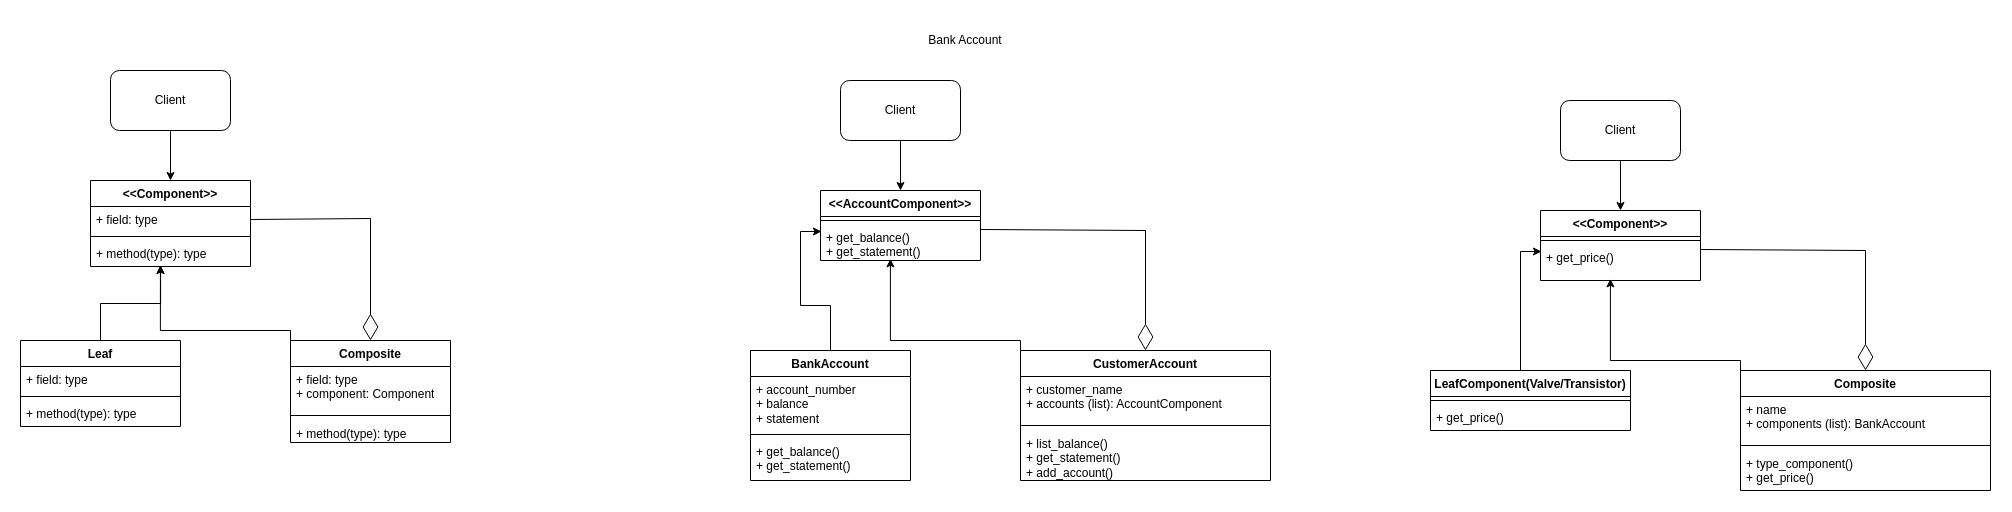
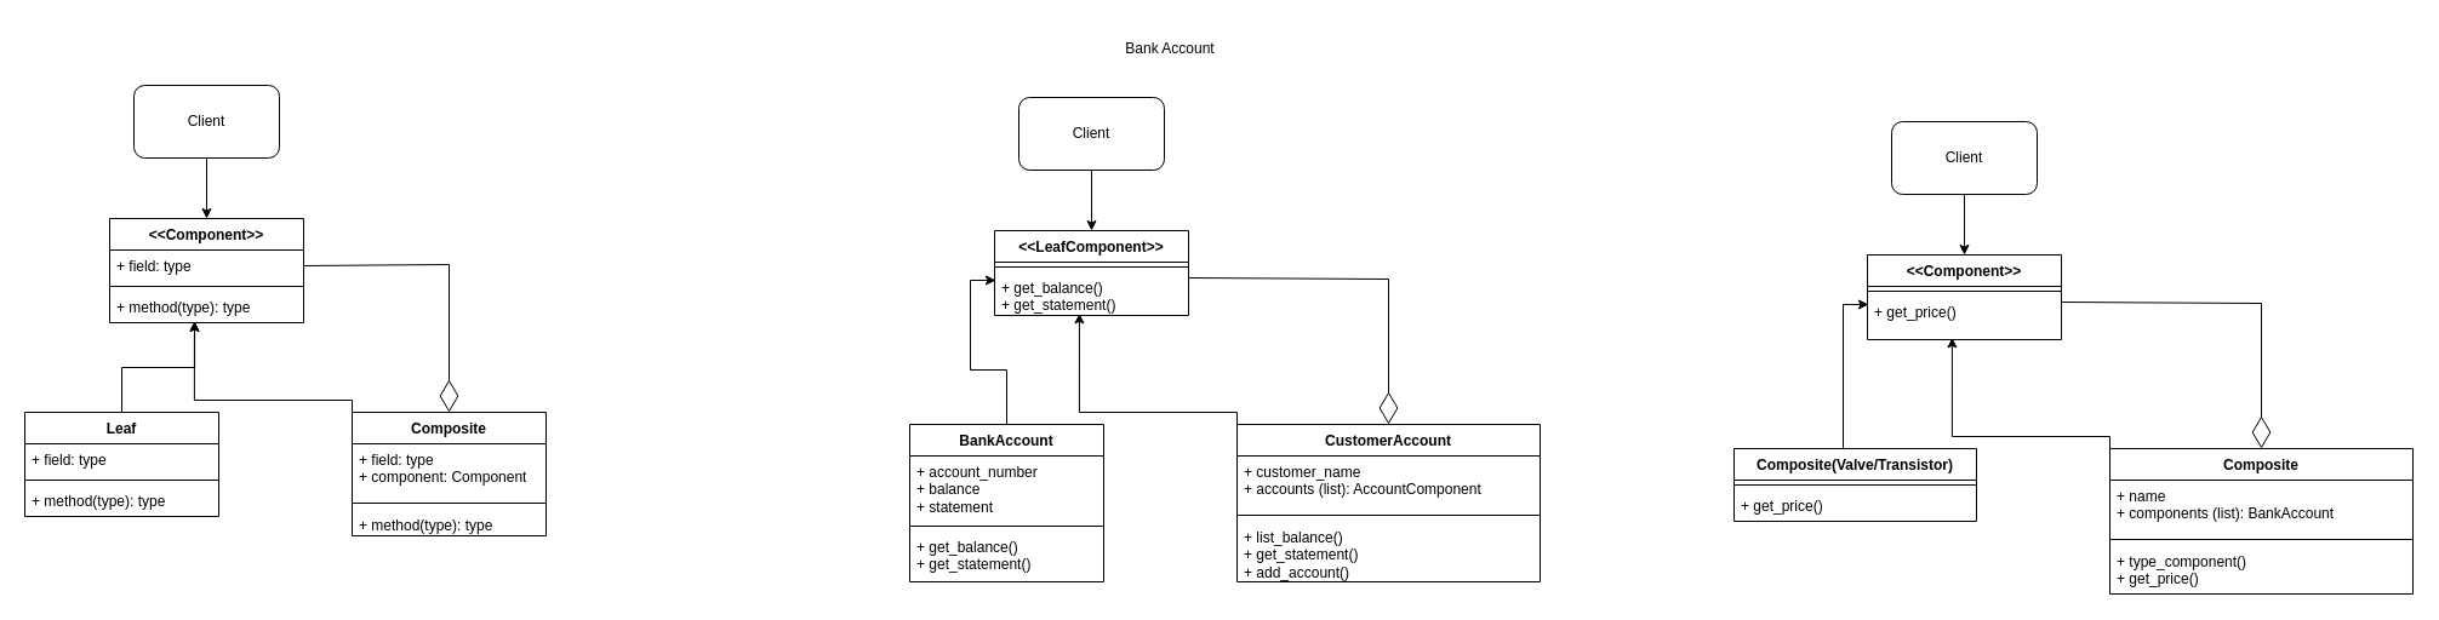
  <mxCell id="0" />
  <mxCell id="1" parent="0" />
  <mxCell id="2" value="&amp;lt;&amp;lt;Component&amp;gt;&amp;gt;" style="swimlane;fontStyle=1;align=center;verticalAlign=top;childLayout=stackLayout;horizontal=1;startSize=26;horizontalStack=0;resizeParent=1;resizeParentMax=0;resizeLast=0;collapsible=1;marginBottom=0;whiteSpace=wrap;html=1;" parent="1" vertex="1"><mxGeometry x="90" y="180" width="160" height="86" as="geometry" /></mxCell>
  <mxCell id="3" value="+ field: type" style="text;strokeColor=none;fillColor=none;align=left;verticalAlign=top;spacingLeft=4;spacingRight=4;overflow=hidden;rotatable=0;points=[[0,0.5],[1,0.5]];portConstraint=eastwest;whiteSpace=wrap;html=1;" parent="2" vertex="1"><mxGeometry y="26" width="160" height="26" as="geometry" /></mxCell>
  <mxCell id="4" value="" style="line;strokeWidth=1;fillColor=none;align=left;verticalAlign=middle;spacingTop=-1;spacingLeft=3;spacingRight=3;rotatable=0;labelPosition=right;points=[];portConstraint=eastwest;strokeColor=inherit;" parent="2" vertex="1"><mxGeometry y="52" width="160" height="8" as="geometry" /></mxCell>
  <mxCell id="5" value="+ method(type): type" style="text;strokeColor=none;fillColor=none;align=left;verticalAlign=top;spacingLeft=4;spacingRight=4;overflow=hidden;rotatable=0;points=[[0,0.5],[1,0.5]];portConstraint=eastwest;whiteSpace=wrap;html=1;" parent="2" vertex="1"><mxGeometry y="60" width="160" height="26" as="geometry" /></mxCell>
  <mxCell id="6" style="edgeStyle=orthogonalEdgeStyle;rounded=0;orthogonalLoop=1;jettySize=auto;html=1;entryX=0.5;entryY=0;entryDx=0;entryDy=0;" parent="1" source="7" target="2" edge="1"><mxGeometry relative="1" as="geometry" /></mxCell>
  <mxCell id="7" value="Client" style="rounded=1;whiteSpace=wrap;html=1;" parent="1" vertex="1"><mxGeometry x="110" y="70" width="120" height="60" as="geometry" /></mxCell>
  <mxCell id="8" value="Leaf" style="swimlane;fontStyle=1;align=center;verticalAlign=top;childLayout=stackLayout;horizontal=1;startSize=26;horizontalStack=0;resizeParent=1;resizeParentMax=0;resizeLast=0;collapsible=1;marginBottom=0;whiteSpace=wrap;html=1;" parent="1" vertex="1"><mxGeometry x="20" y="340" width="160" height="86" as="geometry" /></mxCell>
  <mxCell id="9" value="+ field: type" style="text;strokeColor=none;fillColor=none;align=left;verticalAlign=top;spacingLeft=4;spacingRight=4;overflow=hidden;rotatable=0;points=[[0,0.5],[1,0.5]];portConstraint=eastwest;whiteSpace=wrap;html=1;" parent="8" vertex="1"><mxGeometry y="26" width="160" height="26" as="geometry" /></mxCell>
  <mxCell id="10" value="" style="line;strokeWidth=1;fillColor=none;align=left;verticalAlign=middle;spacingTop=-1;spacingLeft=3;spacingRight=3;rotatable=0;labelPosition=right;points=[];portConstraint=eastwest;strokeColor=inherit;" parent="8" vertex="1"><mxGeometry y="52" width="160" height="8" as="geometry" /></mxCell>
  <mxCell id="11" value="+ method(type): type" style="text;strokeColor=none;fillColor=none;align=left;verticalAlign=top;spacingLeft=4;spacingRight=4;overflow=hidden;rotatable=0;points=[[0,0.5],[1,0.5]];portConstraint=eastwest;whiteSpace=wrap;html=1;" parent="8" vertex="1"><mxGeometry y="60" width="160" height="26" as="geometry" /></mxCell>
  <mxCell id="12" style="edgeStyle=orthogonalEdgeStyle;rounded=0;orthogonalLoop=1;jettySize=auto;html=1;entryX=0.438;entryY=0.962;entryDx=0;entryDy=0;entryPerimeter=0;" parent="1" source="8" target="5" edge="1"><mxGeometry relative="1" as="geometry" /></mxCell>
  <mxCell id="13" style="edgeStyle=orthogonalEdgeStyle;rounded=0;orthogonalLoop=1;jettySize=auto;html=1;exitX=0;exitY=0.5;exitDx=0;exitDy=0;entryX=0.437;entryY=0.954;entryDx=0;entryDy=0;entryPerimeter=0;" parent="1" source="15" target="5" edge="1"><mxGeometry relative="1" as="geometry"><mxPoint x="160" y="270" as="targetPoint" /><Array as="points"><mxPoint x="290" y="330" /><mxPoint x="160" y="330" /></Array></mxGeometry></mxCell>
  <mxCell id="14" value="Composite" style="swimlane;fontStyle=1;align=center;verticalAlign=top;childLayout=stackLayout;horizontal=1;startSize=26;horizontalStack=0;resizeParent=1;resizeParentMax=0;resizeLast=0;collapsible=1;marginBottom=0;whiteSpace=wrap;html=1;" parent="1" vertex="1"><mxGeometry x="290" y="340" width="160" height="102" as="geometry" /></mxCell>
  <mxCell id="15" value="+ field: type&lt;br&gt;+ component: Component" style="text;strokeColor=none;fillColor=none;align=left;verticalAlign=top;spacingLeft=4;spacingRight=4;overflow=hidden;rotatable=0;points=[[0,0.5],[1,0.5]];portConstraint=eastwest;whiteSpace=wrap;html=1;" parent="14" vertex="1"><mxGeometry y="26" width="160" height="44" as="geometry" /></mxCell>
  <mxCell id="16" value="" style="line;strokeWidth=1;fillColor=none;align=left;verticalAlign=middle;spacingTop=-1;spacingLeft=3;spacingRight=3;rotatable=0;labelPosition=right;points=[];portConstraint=eastwest;strokeColor=inherit;" parent="14" vertex="1"><mxGeometry y="70" width="160" height="10" as="geometry" /></mxCell>
  <mxCell id="17" value="+ method(type): type" style="text;strokeColor=none;fillColor=none;align=left;verticalAlign=top;spacingLeft=4;spacingRight=4;overflow=hidden;rotatable=0;points=[[0,0.5],[1,0.5]];portConstraint=eastwest;whiteSpace=wrap;html=1;" parent="14" vertex="1"><mxGeometry y="80" width="160" height="22" as="geometry" /></mxCell>
  <mxCell id="18" value="" style="endArrow=diamondThin;endFill=0;endSize=24;html=1;rounded=0;entryX=0.5;entryY=0;entryDx=0;entryDy=0;exitX=1;exitY=0.5;exitDx=0;exitDy=0;" parent="1" source="3" target="14" edge="1"><mxGeometry width="160" relative="1" as="geometry"><mxPoint x="90" y="230" as="sourcePoint" /><mxPoint x="250" y="230" as="targetPoint" /><Array as="points"><mxPoint x="370" y="218" /></Array></mxGeometry></mxCell>
- <mxCell id="19" value="&amp;lt;&amp;lt;AccountComponent&lt;span style=&quot;background-color: initial;&quot;&gt;&amp;gt;&amp;gt;&lt;/span&gt;" style="swimlane;fontStyle=1;align=center;verticalAlign=top;childLayout=stackLayout;horizontal=1;startSize=26;horizontalStack=0;resizeParent=1;resizeParentMax=0;resizeLast=0;collapsible=1;marginBottom=0;whiteSpace=wrap;html=1;" parent="1" vertex="1"><mxGeometry x="820" y="190" width="160" height="70" as="geometry" /></mxCell>
+ <mxCell id="19" value="&amp;lt;&amp;lt;LeafComponent&lt;span style=&quot;background-color: initial;&quot;&gt;&amp;gt;&amp;gt;&lt;/span&gt;" style="swimlane;fontStyle=1;align=center;verticalAlign=top;childLayout=stackLayout;horizontal=1;startSize=26;horizontalStack=0;resizeParent=1;resizeParentMax=0;resizeLast=0;collapsible=1;marginBottom=0;whiteSpace=wrap;html=1;" parent="1" vertex="1"><mxGeometry x="820" y="190" width="160" height="70" as="geometry" /></mxCell>
  <mxCell id="20" value="" style="line;strokeWidth=1;fillColor=none;align=left;verticalAlign=middle;spacingTop=-1;spacingLeft=3;spacingRight=3;rotatable=0;labelPosition=right;points=[];portConstraint=eastwest;strokeColor=inherit;" parent="19" vertex="1"><mxGeometry y="26" width="160" height="8" as="geometry" /></mxCell>
  <mxCell id="21" value="+&amp;nbsp;get_balance&lt;span style=&quot;background-color: initial;&quot;&gt;()&lt;br&gt;&lt;/span&gt;+ get_statement()" style="text;strokeColor=none;fillColor=none;align=left;verticalAlign=top;spacingLeft=4;spacingRight=4;overflow=hidden;rotatable=0;points=[[0,0.5],[1,0.5]];portConstraint=eastwest;whiteSpace=wrap;html=1;" parent="19" vertex="1"><mxGeometry y="34" width="160" height="36" as="geometry" /></mxCell>
  <mxCell id="22" style="edgeStyle=orthogonalEdgeStyle;rounded=0;orthogonalLoop=1;jettySize=auto;html=1;entryX=0.5;entryY=0;entryDx=0;entryDy=0;" parent="1" source="23" target="19" edge="1"><mxGeometry relative="1" as="geometry" /></mxCell>
  <mxCell id="23" value="Client" style="rounded=1;whiteSpace=wrap;html=1;" parent="1" vertex="1"><mxGeometry x="840" y="80" width="120" height="60" as="geometry" /></mxCell>
  <mxCell id="24" value="BankAccount" style="swimlane;fontStyle=1;align=center;verticalAlign=top;childLayout=stackLayout;horizontal=1;startSize=26;horizontalStack=0;resizeParent=1;resizeParentMax=0;resizeLast=0;collapsible=1;marginBottom=0;whiteSpace=wrap;html=1;" parent="1" vertex="1"><mxGeometry x="750" y="350" width="160" height="130" as="geometry" /></mxCell>
  <mxCell id="25" value="+ account_number&lt;br&gt;+ balance&lt;br&gt;+ statement" style="text;strokeColor=none;fillColor=none;align=left;verticalAlign=top;spacingLeft=4;spacingRight=4;overflow=hidden;rotatable=0;points=[[0,0.5],[1,0.5]];portConstraint=eastwest;whiteSpace=wrap;html=1;" parent="24" vertex="1"><mxGeometry y="26" width="160" height="54" as="geometry" /></mxCell>
  <mxCell id="26" value="" style="line;strokeWidth=1;fillColor=none;align=left;verticalAlign=middle;spacingTop=-1;spacingLeft=3;spacingRight=3;rotatable=0;labelPosition=right;points=[];portConstraint=eastwest;strokeColor=inherit;" parent="24" vertex="1"><mxGeometry y="80" width="160" height="8" as="geometry" /></mxCell>
  <mxCell id="27" value="+&amp;nbsp;get_balance()&lt;br&gt;+ get_statement()" style="text;strokeColor=none;fillColor=none;align=left;verticalAlign=top;spacingLeft=4;spacingRight=4;overflow=hidden;rotatable=0;points=[[0,0.5],[1,0.5]];portConstraint=eastwest;whiteSpace=wrap;html=1;" parent="24" vertex="1"><mxGeometry y="88" width="160" height="42" as="geometry" /></mxCell>
  <mxCell id="28" style="edgeStyle=orthogonalEdgeStyle;rounded=0;orthogonalLoop=1;jettySize=auto;html=1;entryX=0.006;entryY=0.194;entryDx=0;entryDy=0;entryPerimeter=0;" parent="1" source="24" target="21" edge="1"><mxGeometry relative="1" as="geometry" /></mxCell>
  <mxCell id="29" style="edgeStyle=orthogonalEdgeStyle;rounded=0;orthogonalLoop=1;jettySize=auto;html=1;exitX=0;exitY=0.5;exitDx=0;exitDy=0;entryX=0.437;entryY=0.954;entryDx=0;entryDy=0;entryPerimeter=0;" parent="1" source="31" target="21" edge="1"><mxGeometry relative="1" as="geometry"><mxPoint x="890" y="280" as="targetPoint" /><Array as="points"><mxPoint x="1020" y="340" /><mxPoint x="890" y="340" /></Array></mxGeometry></mxCell>
  <mxCell id="30" value="CustomerAccount" style="swimlane;fontStyle=1;align=center;verticalAlign=top;childLayout=stackLayout;horizontal=1;startSize=26;horizontalStack=0;resizeParent=1;resizeParentMax=0;resizeLast=0;collapsible=1;marginBottom=0;whiteSpace=wrap;html=1;" parent="1" vertex="1"><mxGeometry x="1020" y="350" width="250" height="130" as="geometry" /></mxCell>
  <mxCell id="31" value="+ customer_name&lt;br&gt;+ accounts (list): AccountComponent" style="text;strokeColor=none;fillColor=none;align=left;verticalAlign=top;spacingLeft=4;spacingRight=4;overflow=hidden;rotatable=0;points=[[0,0.5],[1,0.5]];portConstraint=eastwest;whiteSpace=wrap;html=1;" parent="30" vertex="1"><mxGeometry y="26" width="250" height="44" as="geometry" /></mxCell>
  <mxCell id="32" value="" style="line;strokeWidth=1;fillColor=none;align=left;verticalAlign=middle;spacingTop=-1;spacingLeft=3;spacingRight=3;rotatable=0;labelPosition=right;points=[];portConstraint=eastwest;strokeColor=inherit;" parent="30" vertex="1"><mxGeometry y="70" width="250" height="10" as="geometry" /></mxCell>
  <mxCell id="33" value="+&amp;nbsp;list_balance()&lt;br&gt;+ get_statement()&lt;br&gt;+ add_account()" style="text;strokeColor=none;fillColor=none;align=left;verticalAlign=top;spacingLeft=4;spacingRight=4;overflow=hidden;rotatable=0;points=[[0,0.5],[1,0.5]];portConstraint=eastwest;whiteSpace=wrap;html=1;" parent="30" vertex="1"><mxGeometry y="80" width="250" height="50" as="geometry" /></mxCell>
  <mxCell id="34" value="" style="endArrow=diamondThin;endFill=0;endSize=24;html=1;rounded=0;entryX=0.5;entryY=0;entryDx=0;entryDy=0;exitX=1;exitY=0.5;exitDx=0;exitDy=0;" parent="1" target="30" edge="1"><mxGeometry width="160" relative="1" as="geometry"><mxPoint x="980" y="229" as="sourcePoint" /><mxPoint x="980" y="240" as="targetPoint" /><Array as="points"><mxPoint x="1145" y="230" /></Array></mxGeometry></mxCell>
  <mxCell id="35" value="Bank Account" style="text;html=1;strokeColor=none;fillColor=none;align=center;verticalAlign=middle;whiteSpace=wrap;rounded=0;" parent="1" vertex="1"><mxGeometry x="900" y="20" width="130" height="40" as="geometry" /></mxCell>
  <mxCell id="36" value="&amp;lt;&amp;lt;Component&lt;span style=&quot;background-color: initial;&quot;&gt;&amp;gt;&amp;gt;&lt;/span&gt;" style="swimlane;fontStyle=1;align=center;verticalAlign=top;childLayout=stackLayout;horizontal=1;startSize=26;horizontalStack=0;resizeParent=1;resizeParentMax=0;resizeLast=0;collapsible=1;marginBottom=0;whiteSpace=wrap;html=1;" parent="1" vertex="1"><mxGeometry x="1540" y="210" width="160" height="70" as="geometry" /></mxCell>
  <mxCell id="37" value="" style="line;strokeWidth=1;fillColor=none;align=left;verticalAlign=middle;spacingTop=-1;spacingLeft=3;spacingRight=3;rotatable=0;labelPosition=right;points=[];portConstraint=eastwest;strokeColor=inherit;" parent="36" vertex="1"><mxGeometry y="26" width="160" height="8" as="geometry" /></mxCell>
  <mxCell id="38" value="+ get_price()" style="text;strokeColor=none;fillColor=none;align=left;verticalAlign=top;spacingLeft=4;spacingRight=4;overflow=hidden;rotatable=0;points=[[0,0.5],[1,0.5]];portConstraint=eastwest;whiteSpace=wrap;html=1;" parent="36" vertex="1"><mxGeometry y="34" width="160" height="36" as="geometry" /></mxCell>
  <mxCell id="39" style="edgeStyle=orthogonalEdgeStyle;rounded=0;orthogonalLoop=1;jettySize=auto;html=1;entryX=0.5;entryY=0;entryDx=0;entryDy=0;" parent="1" source="40" target="36" edge="1"><mxGeometry relative="1" as="geometry" /></mxCell>
  <mxCell id="40" value="Client" style="rounded=1;whiteSpace=wrap;html=1;" parent="1" vertex="1"><mxGeometry x="1560" y="100" width="120" height="60" as="geometry" /></mxCell>
- <mxCell id="41" value="LeafComponent(Valve/Transistor)" style="swimlane;fontStyle=1;align=center;verticalAlign=top;childLayout=stackLayout;horizontal=1;startSize=26;horizontalStack=0;resizeParent=1;resizeParentMax=0;resizeLast=0;collapsible=1;marginBottom=0;whiteSpace=wrap;html=1;" parent="1" vertex="1"><mxGeometry x="1430" y="370" width="200" height="60" as="geometry" /></mxCell>
+ <mxCell id="41" value="Composite(Valve/Transistor)" style="swimlane;fontStyle=1;align=center;verticalAlign=top;childLayout=stackLayout;horizontal=1;startSize=26;horizontalStack=0;resizeParent=1;resizeParentMax=0;resizeLast=0;collapsible=1;marginBottom=0;whiteSpace=wrap;html=1;" parent="1" vertex="1"><mxGeometry x="1430" y="370" width="200" height="60" as="geometry" /></mxCell>
  <mxCell id="42" value="" style="line;strokeWidth=1;fillColor=none;align=left;verticalAlign=middle;spacingTop=-1;spacingLeft=3;spacingRight=3;rotatable=0;labelPosition=right;points=[];portConstraint=eastwest;strokeColor=inherit;" parent="41" vertex="1"><mxGeometry y="26" width="200" height="8" as="geometry" /></mxCell>
  <mxCell id="43" value="+ get_price()" style="text;strokeColor=none;fillColor=none;align=left;verticalAlign=top;spacingLeft=4;spacingRight=4;overflow=hidden;rotatable=0;points=[[0,0.5],[1,0.5]];portConstraint=eastwest;whiteSpace=wrap;html=1;" parent="41" vertex="1"><mxGeometry y="34" width="200" height="26" as="geometry" /></mxCell>
  <mxCell id="44" style="edgeStyle=orthogonalEdgeStyle;rounded=0;orthogonalLoop=1;jettySize=auto;html=1;entryX=0.006;entryY=0.194;entryDx=0;entryDy=0;entryPerimeter=0;" parent="1" source="41" target="38" edge="1"><mxGeometry relative="1" as="geometry"><Array as="points"><mxPoint x="1520" y="251" /></Array></mxGeometry></mxCell>
  <mxCell id="45" style="edgeStyle=orthogonalEdgeStyle;rounded=0;orthogonalLoop=1;jettySize=auto;html=1;exitX=0;exitY=0.5;exitDx=0;exitDy=0;entryX=0.437;entryY=0.954;entryDx=0;entryDy=0;entryPerimeter=0;" parent="1" source="47" target="38" edge="1"><mxGeometry relative="1" as="geometry"><mxPoint x="1610" y="300" as="targetPoint" /><Array as="points"><mxPoint x="1740" y="360" /><mxPoint x="1610" y="360" /></Array></mxGeometry></mxCell>
  <mxCell id="46" value="Composite" style="swimlane;fontStyle=1;align=center;verticalAlign=top;childLayout=stackLayout;horizontal=1;startSize=26;horizontalStack=0;resizeParent=1;resizeParentMax=0;resizeLast=0;collapsible=1;marginBottom=0;whiteSpace=wrap;html=1;" parent="1" vertex="1"><mxGeometry x="1740" y="370" width="250" height="120" as="geometry" /></mxCell>
  <mxCell id="47" value="+ name&lt;br&gt;+ components (list): BankAccount" style="text;strokeColor=none;fillColor=none;align=left;verticalAlign=top;spacingLeft=4;spacingRight=4;overflow=hidden;rotatable=0;points=[[0,0.5],[1,0.5]];portConstraint=eastwest;whiteSpace=wrap;html=1;" parent="46" vertex="1"><mxGeometry y="26" width="250" height="44" as="geometry" /></mxCell>
  <mxCell id="48" value="" style="line;strokeWidth=1;fillColor=none;align=left;verticalAlign=middle;spacingTop=-1;spacingLeft=3;spacingRight=3;rotatable=0;labelPosition=right;points=[];portConstraint=eastwest;strokeColor=inherit;" parent="46" vertex="1"><mxGeometry y="70" width="250" height="10" as="geometry" /></mxCell>
  <mxCell id="49" value="+ type_component()&lt;br&gt;+ get_price()" style="text;strokeColor=none;fillColor=none;align=left;verticalAlign=top;spacingLeft=4;spacingRight=4;overflow=hidden;rotatable=0;points=[[0,0.5],[1,0.5]];portConstraint=eastwest;whiteSpace=wrap;html=1;" parent="46" vertex="1"><mxGeometry y="80" width="250" height="40" as="geometry" /></mxCell>
  <mxCell id="50" value="" style="endArrow=diamondThin;endFill=0;endSize=24;html=1;rounded=0;entryX=0.5;entryY=0;entryDx=0;entryDy=0;exitX=1;exitY=0.5;exitDx=0;exitDy=0;" parent="1" target="46" edge="1"><mxGeometry width="160" relative="1" as="geometry"><mxPoint x="1700" y="249" as="sourcePoint" /><mxPoint x="1700" y="260" as="targetPoint" /><Array as="points"><mxPoint x="1865" y="250" /></Array></mxGeometry></mxCell>
